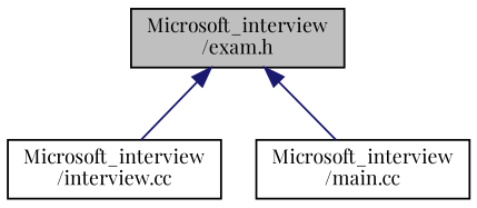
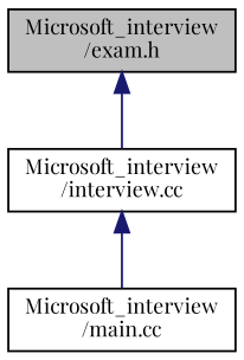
  digraph {
    fontname="Playfair Display"
    node [color=black fontname="Playfair Display" fontsize=10 shape=record]
    edge [color=midnightblue dir=back fontname="Playfair Display" fontsize=10 labelfontname=Helvetica labelfontsize=10 style=solid]
    n1 [fillcolor=grey75 fontcolor=black height=0.2 label="Microsoft_interview\l/exam.h" style=filled width=0.4]
    n2 [height=0.2 label="Microsoft_interview\l/interview.cc" width=0.4]
    n3 [height=0.2 label="Microsoft_interview\l/main.cc" width=0.4]
    n1 -> n2
-   n1 -> n3
+   n2 -> n3
  }
